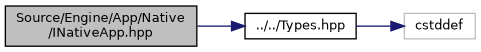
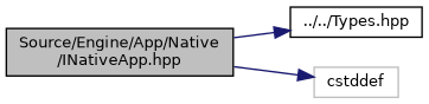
  digraph {
    rankdir=LR
    node [color=black fillcolor=white fontname=Helvetica fontsize=10 shape=record style=filled]
    edge [color=midnightblue fontname=Helvetica fontsize=10 labelfontname=Helvetica labelfontsize=10 style=solid]
    n1 [fillcolor=grey75 fontcolor=black height=0.2 label="Source/Engine/App/Native\l/INativeApp.hpp" width=0.4]
    n2 [height=0.2 label="../../Types.hpp" width=0.4]
    n3 [color=grey75 height=0.2 label=cstddef width=0.4]
    n1 -> n2
-   n2 -> n3
+   n1 -> n3
  }
